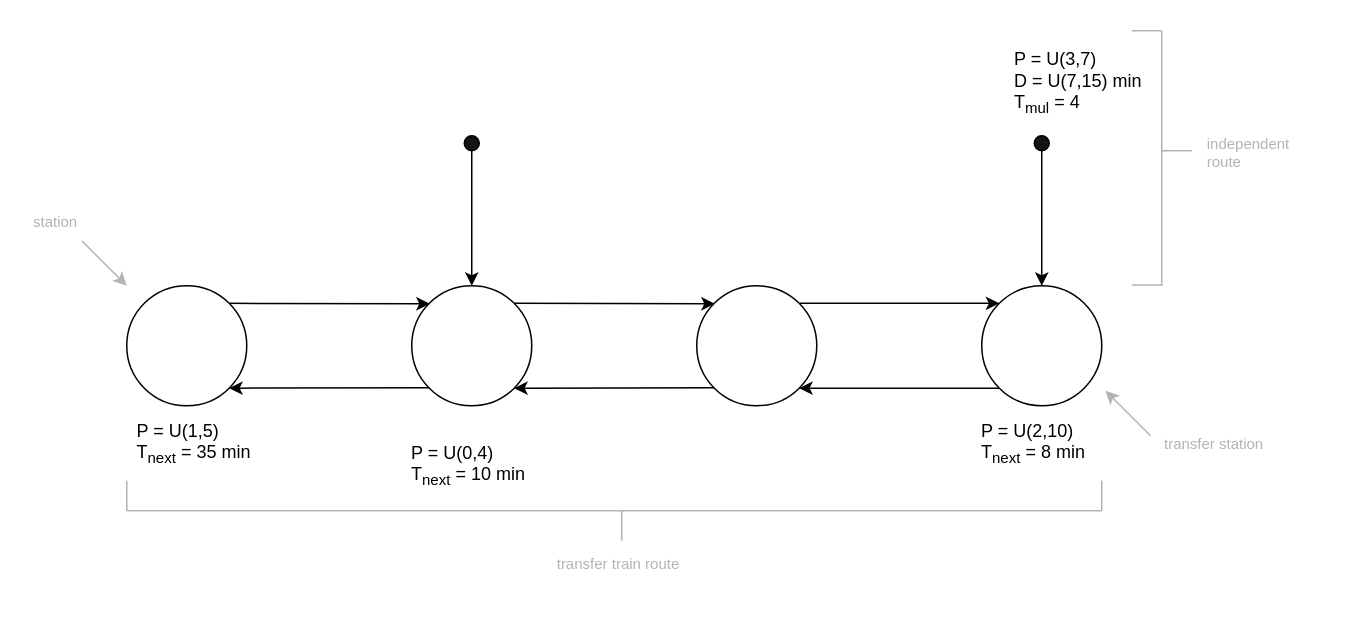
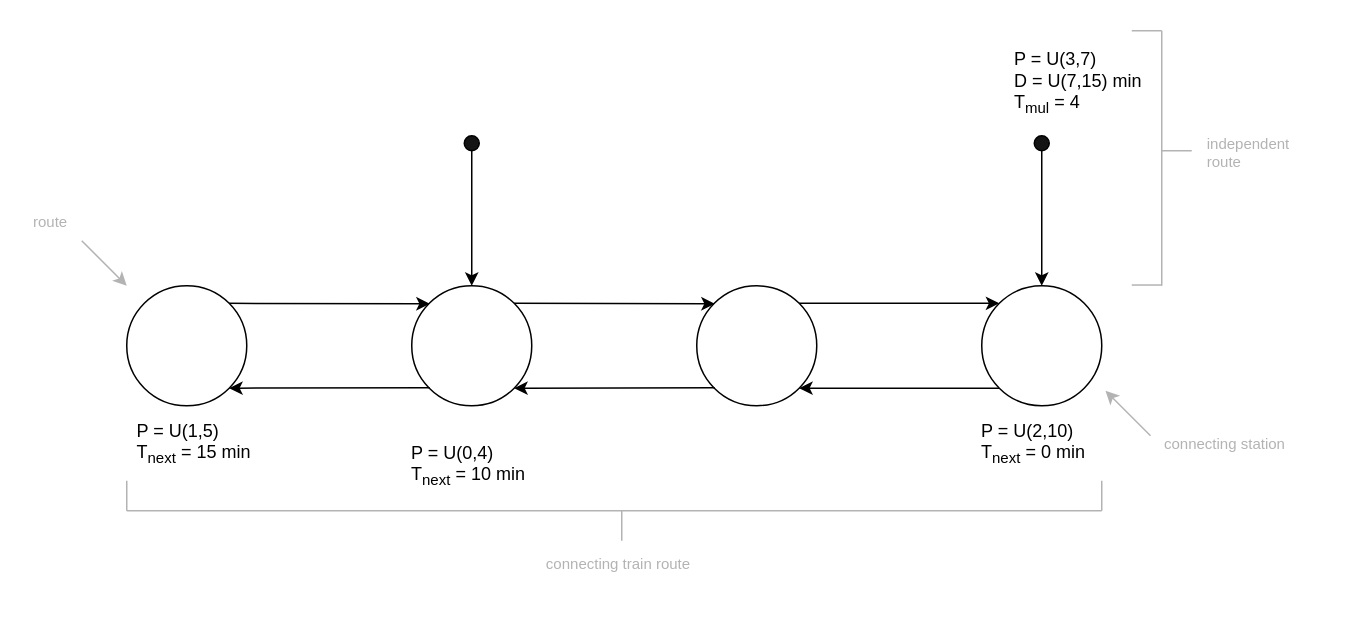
  <mxCell id="0" />
  <mxCell id="1" parent="0" />
  <mxCell id="2" value="" style="ellipse;whiteSpace=wrap;html=1;aspect=fixed;" parent="1" vertex="1"><mxGeometry x="464" y="190" width="80" height="80" as="geometry" /></mxCell>
  <mxCell id="3" value="" style="endArrow=classic;html=1;rounded=0;exitX=1;exitY=0;exitDx=0;exitDy=0;entryX=0;entryY=0;entryDx=0;entryDy=0;" parent="1" source="2" target="5" edge="1"><mxGeometry width="50" height="50" relative="1" as="geometry"><mxPoint x="794" y="320" as="sourcePoint" /><mxPoint x="694" y="202" as="targetPoint" /></mxGeometry></mxCell>
  <mxCell id="4" value="" style="endArrow=classic;html=1;rounded=0;entryX=1;entryY=1;entryDx=0;entryDy=0;exitX=0;exitY=1;exitDx=0;exitDy=0;" parent="1" source="5" target="2" edge="1"><mxGeometry width="50" height="50" relative="1" as="geometry"><mxPoint x="694" y="258" as="sourcePoint" /><mxPoint x="716" y="240" as="targetPoint" /></mxGeometry></mxCell>
  <mxCell id="5" value="" style="ellipse;whiteSpace=wrap;html=1;aspect=fixed;" parent="1" vertex="1"><mxGeometry x="654" y="190" width="80" height="80" as="geometry" /></mxCell>
  <mxCell id="6" value="" style="ellipse;whiteSpace=wrap;html=1;aspect=fixed;" parent="1" vertex="1"><mxGeometry x="274" y="190" width="80" height="80" as="geometry" /></mxCell>
  <mxCell id="7" value="" style="endArrow=classic;html=1;rounded=0;exitX=1;exitY=0;exitDx=0;exitDy=0;entryX=0;entryY=0;entryDx=0;entryDy=0;" parent="1" source="6" edge="1"><mxGeometry width="50" height="50" relative="1" as="geometry"><mxPoint x="604" y="320" as="sourcePoint" /><mxPoint x="476" y="202" as="targetPoint" /></mxGeometry></mxCell>
  <mxCell id="8" value="" style="endArrow=classic;html=1;rounded=0;entryX=1;entryY=1;entryDx=0;entryDy=0;exitX=0;exitY=1;exitDx=0;exitDy=0;" parent="1" target="6" edge="1"><mxGeometry width="50" height="50" relative="1" as="geometry"><mxPoint x="476" y="258" as="sourcePoint" /><mxPoint x="526" y="240" as="targetPoint" /></mxGeometry></mxCell>
  <mxCell id="9" value="" style="ellipse;whiteSpace=wrap;html=1;aspect=fixed;" parent="1" vertex="1"><mxGeometry x="84" y="190" width="80" height="80" as="geometry" /></mxCell>
  <mxCell id="10" value="" style="endArrow=classic;html=1;rounded=0;exitX=1;exitY=0;exitDx=0;exitDy=0;entryX=0;entryY=0;entryDx=0;entryDy=0;" parent="1" source="9" edge="1"><mxGeometry width="50" height="50" relative="1" as="geometry"><mxPoint x="414" y="320" as="sourcePoint" /><mxPoint x="286" y="202" as="targetPoint" /></mxGeometry></mxCell>
  <mxCell id="11" value="" style="endArrow=classic;html=1;rounded=0;entryX=1;entryY=1;entryDx=0;entryDy=0;exitX=0;exitY=1;exitDx=0;exitDy=0;" parent="1" target="9" edge="1"><mxGeometry width="50" height="50" relative="1" as="geometry"><mxPoint x="286" y="258" as="sourcePoint" /><mxPoint x="336" y="240" as="targetPoint" /></mxGeometry></mxCell>
  <mxCell id="12" value="" style="endArrow=classic;html=1;rounded=0;entryX=0.5;entryY=0;entryDx=0;entryDy=0;" parent="1" edge="1"><mxGeometry width="50" height="50" relative="1" as="geometry"><mxPoint x="314" y="100" as="sourcePoint" /><mxPoint x="314" y="190" as="targetPoint" /></mxGeometry></mxCell>
  <mxCell id="13" value="" style="ellipse;whiteSpace=wrap;html=1;aspect=fixed;strokeColor=default;fillColor=#141414;" parent="1" vertex="1"><mxGeometry x="309" y="90" width="10" height="10" as="geometry" /></mxCell>
  <mxCell id="14" value="" style="endArrow=classic;html=1;rounded=0;entryX=0.5;entryY=0;entryDx=0;entryDy=0;" parent="1" edge="1"><mxGeometry width="50" height="50" relative="1" as="geometry"><mxPoint x="694" y="100" as="sourcePoint" /><mxPoint x="694" y="190" as="targetPoint" /></mxGeometry></mxCell>
  <mxCell id="15" value="" style="ellipse;whiteSpace=wrap;html=1;aspect=fixed;strokeColor=default;fillColor=#141414;" parent="1" vertex="1"><mxGeometry x="689" y="90" width="10" height="10" as="geometry" /></mxCell>
  <mxCell id="16" value="&lt;div&gt;P = U(3,7)&lt;/div&gt;&lt;div&gt;D = U(7,15) min&lt;br&gt;&lt;/div&gt;T&lt;sub&gt;mul&lt;/sub&gt; = 4" style="text;html=1;align=left;verticalAlign=middle;whiteSpace=wrap;rounded=0;" parent="1" vertex="1"><mxGeometry x="674" y="30" width="100" height="50" as="geometry" /></mxCell>
- <mxCell id="17" value="&lt;div&gt;P = U(1,5)&lt;/div&gt;T&lt;sub&gt;next&lt;/sub&gt; = 35 min" style="text;html=1;align=left;verticalAlign=middle;whiteSpace=wrap;rounded=0;" parent="1" vertex="1"><mxGeometry x="89" y="280" width="85" height="30" as="geometry" /></mxCell>
+ <mxCell id="17" value="&lt;div&gt;P = U(1,5)&lt;/div&gt;T&lt;sub&gt;next&lt;/sub&gt; = 15 min" style="text;html=1;align=left;verticalAlign=middle;whiteSpace=wrap;rounded=0;" parent="1" vertex="1"><mxGeometry x="89" y="280" width="85" height="30" as="geometry" /></mxCell>
  <mxCell id="18" value="&lt;div&gt;P = U(0,4)&lt;/div&gt;T&lt;sub&gt;next&lt;/sub&gt; = 10 min" style="text;html=1;align=left;verticalAlign=middle;whiteSpace=wrap;rounded=0;" parent="1" vertex="1"><mxGeometry x="271.5" y="295" width="85" height="30" as="geometry" /></mxCell>
- <mxCell id="19" value="&lt;div&gt;P = U(2,10)&lt;/div&gt;T&lt;sub&gt;next&lt;/sub&gt; = 8 min" style="text;html=1;align=left;verticalAlign=middle;whiteSpace=wrap;rounded=0;" parent="1" vertex="1"><mxGeometry x="651.5" y="280" width="85" height="30" as="geometry" /></mxCell>
+ <mxCell id="19" value="&lt;div&gt;P = U(2,10)&lt;/div&gt;T&lt;sub&gt;next&lt;/sub&gt; = 0 min" style="text;html=1;align=left;verticalAlign=middle;whiteSpace=wrap;rounded=0;" parent="1" vertex="1"><mxGeometry x="651.5" y="280" width="85" height="30" as="geometry" /></mxCell>
  <mxCell id="20" value="" style="endArrow=none;html=1;rounded=0;fontColor=#666666;strokeColor=#B3B3B3;" parent="1" edge="1"><mxGeometry width="50" height="50" relative="1" as="geometry"><mxPoint x="84" y="340" as="sourcePoint" /><mxPoint x="734" y="340" as="targetPoint" /></mxGeometry></mxCell>
  <mxCell id="21" value="" style="endArrow=none;html=1;rounded=0;fontColor=#666666;strokeColor=#B3B3B3;" parent="1" edge="1"><mxGeometry width="50" height="50" relative="1" as="geometry"><mxPoint x="84" y="340" as="sourcePoint" /><mxPoint x="84" y="320" as="targetPoint" /></mxGeometry></mxCell>
  <mxCell id="22" value="" style="endArrow=none;html=1;rounded=0;fontColor=#666666;strokeColor=#B3B3B3;" parent="1" edge="1"><mxGeometry width="50" height="50" relative="1" as="geometry"><mxPoint x="734" y="340" as="sourcePoint" /><mxPoint x="734" y="320" as="targetPoint" /></mxGeometry></mxCell>
  <mxCell id="23" value="" style="endArrow=none;html=1;rounded=0;fontColor=#666666;strokeColor=#B3B3B3;" parent="1" edge="1"><mxGeometry width="50" height="50" relative="1" as="geometry"><mxPoint x="414" y="360" as="sourcePoint" /><mxPoint x="414" y="340" as="targetPoint" /></mxGeometry></mxCell>
- <mxCell id="24" value="transfer train route" style="text;html=1;align=center;verticalAlign=middle;whiteSpace=wrap;rounded=0;fontSize=10;strokeColor=none;fontColor=#B3B3B3;" parent="1" vertex="1"><mxGeometry x="356.5" y="360" width="110" height="30" as="geometry" /></mxCell>
+ <mxCell id="24" value="connecting train route" style="text;html=1;align=center;verticalAlign=middle;whiteSpace=wrap;rounded=0;fontSize=10;strokeColor=none;fontColor=#B3B3B3;" parent="1" vertex="1"><mxGeometry x="356.5" y="360" width="110" height="30" as="geometry" /></mxCell>
  <mxCell id="25" value="" style="endArrow=none;html=1;rounded=0;strokeColor=#B3B3B3;" parent="1" edge="1"><mxGeometry width="50" height="50" relative="1" as="geometry"><mxPoint x="774" y="190" as="sourcePoint" /><mxPoint x="774" y="20" as="targetPoint" /></mxGeometry></mxCell>
  <mxCell id="26" value="" style="endArrow=none;html=1;rounded=0;strokeColor=#B3B3B3;" parent="1" edge="1"><mxGeometry width="50" height="50" relative="1" as="geometry"><mxPoint x="754" y="20" as="sourcePoint" /><mxPoint x="774" y="20" as="targetPoint" /></mxGeometry></mxCell>
  <mxCell id="27" value="" style="endArrow=none;html=1;rounded=0;strokeColor=#B3B3B3;" parent="1" edge="1"><mxGeometry width="50" height="50" relative="1" as="geometry"><mxPoint x="754" y="189.52" as="sourcePoint" /><mxPoint x="774" y="189.52" as="targetPoint" /></mxGeometry></mxCell>
  <mxCell id="28" value="" style="endArrow=none;html=1;rounded=0;strokeColor=#B3B3B3;" parent="1" edge="1"><mxGeometry width="50" height="50" relative="1" as="geometry"><mxPoint x="774" y="100" as="sourcePoint" /><mxPoint x="794" y="100" as="targetPoint" /></mxGeometry></mxCell>
  <mxCell id="29" value="&lt;div&gt;independent&lt;/div&gt;&lt;div align=&quot;left&quot;&gt;route&lt;br&gt;&lt;/div&gt;" style="text;html=1;align=center;verticalAlign=middle;whiteSpace=wrap;rounded=0;fontSize=10;fontColor=#B3B3B3;" parent="1" vertex="1"><mxGeometry x="802" y="86" width="60" height="30" as="geometry" /></mxCell>
  <mxCell id="30" value="" style="endArrow=classic;html=1;rounded=0;fontColor=#B3B3B3;strokeColor=#B3B3B3;" parent="1" edge="1"><mxGeometry width="50" height="50" relative="1" as="geometry"><mxPoint x="766.5" y="290" as="sourcePoint" /><mxPoint x="736.5" y="260" as="targetPoint" /></mxGeometry></mxCell>
- <mxCell id="31" value="transfer station" style="text;html=1;align=left;verticalAlign=middle;whiteSpace=wrap;rounded=0;fontSize=10;strokeColor=none;fontColor=#B3B3B3;" parent="1" vertex="1"><mxGeometry x="774" y="280" width="110" height="30" as="geometry" /></mxCell>
+ <mxCell id="31" value="connecting station" style="text;html=1;align=left;verticalAlign=middle;whiteSpace=wrap;rounded=0;fontSize=10;strokeColor=none;fontColor=#B3B3B3;" parent="1" vertex="1"><mxGeometry x="774" y="280" width="110" height="30" as="geometry" /></mxCell>
  <mxCell id="32" value="" style="endArrow=classic;html=1;rounded=0;fontColor=#B3B3B3;strokeColor=#B3B3B3;" parent="1" edge="1"><mxGeometry width="50" height="50" relative="1" as="geometry"><mxPoint x="54" y="160" as="sourcePoint" /><mxPoint x="84" y="190" as="targetPoint" /></mxGeometry></mxCell>
- <mxCell id="33" value="station" style="text;html=1;align=left;verticalAlign=middle;whiteSpace=wrap;rounded=0;fontSize=10;strokeColor=none;fontColor=#B3B3B3;" parent="1" vertex="1"><mxGeometry x="20" y="132" width="110" height="30" as="geometry" /></mxCell>
+ <mxCell id="33" value="route" style="text;html=1;align=left;verticalAlign=middle;whiteSpace=wrap;rounded=0;fontSize=10;strokeColor=none;fontColor=#B3B3B3;" parent="1" vertex="1"><mxGeometry x="20" y="132" width="110" height="30" as="geometry" /></mxCell>
